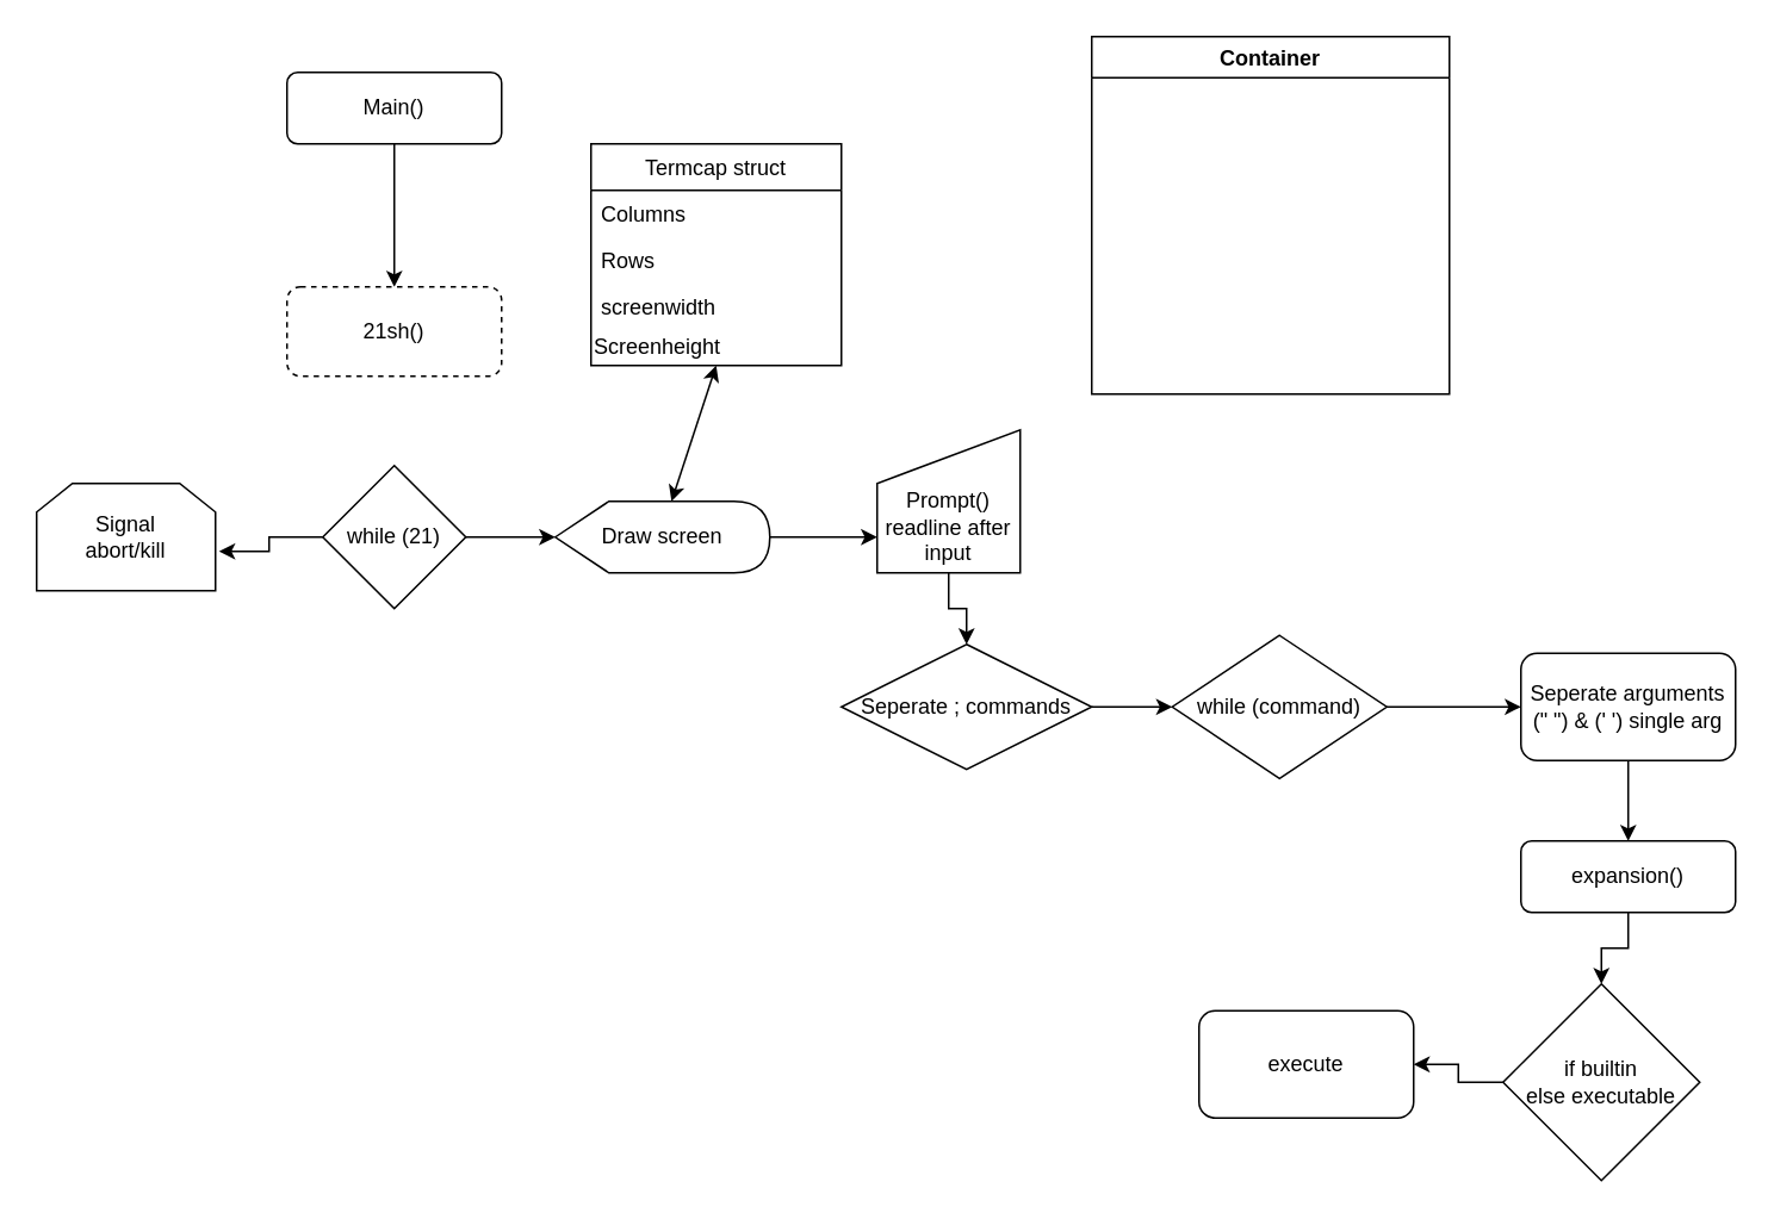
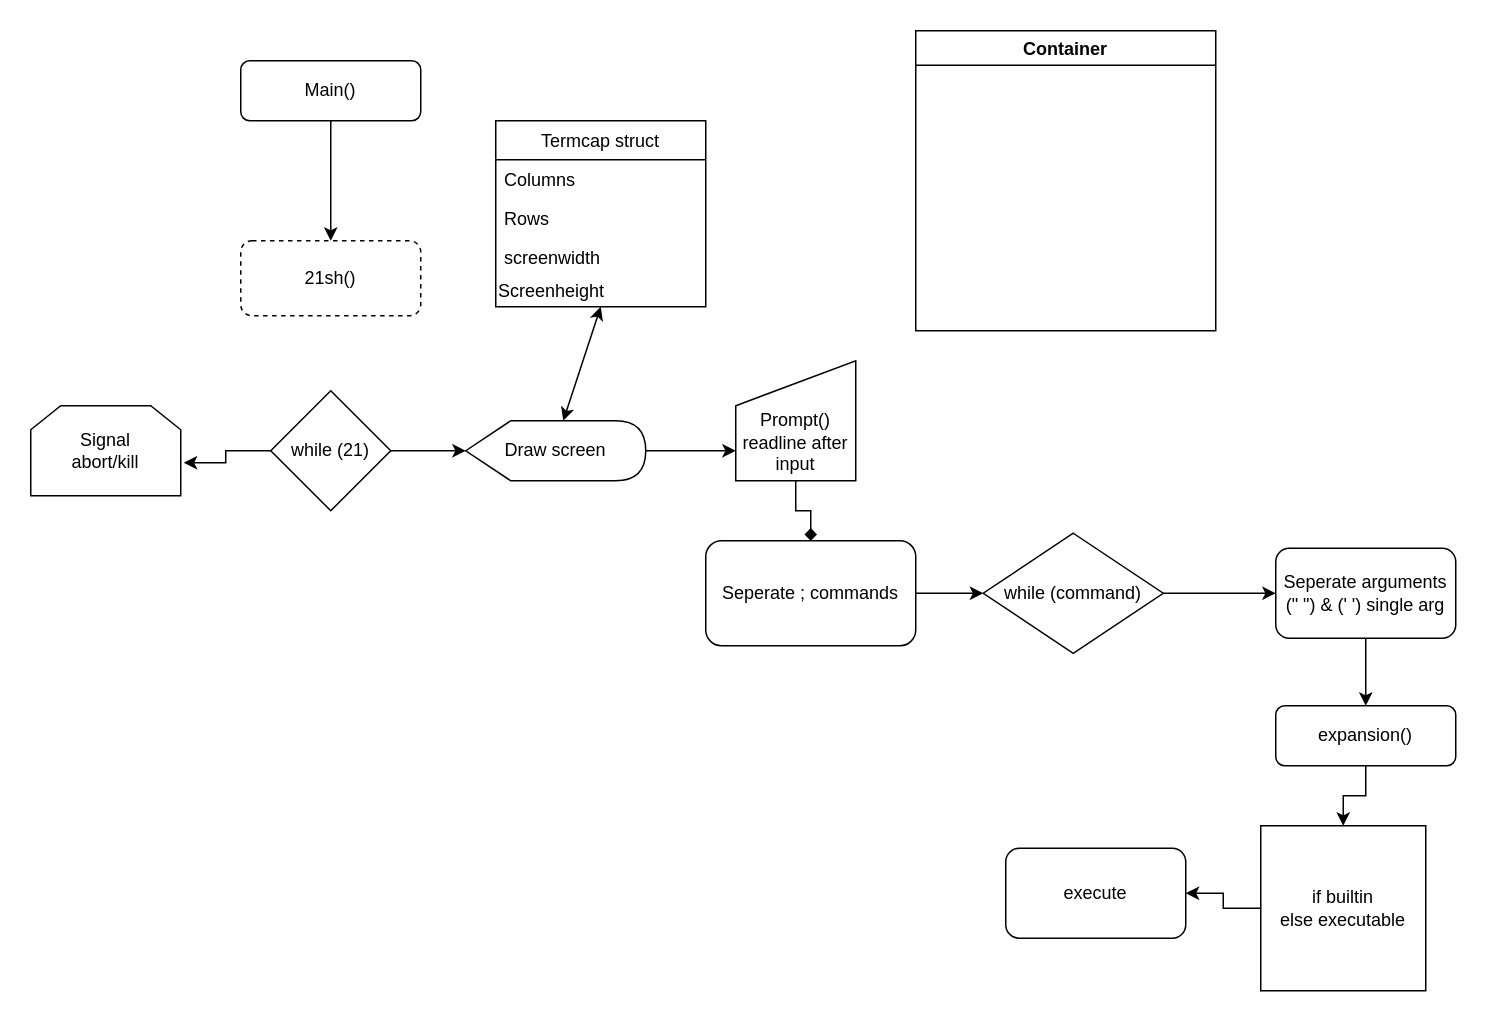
  <mxCell id="0" />
  <mxCell id="1" parent="0" />
  <mxCell id="2" style="edgeStyle=orthogonalEdgeStyle;rounded=0;orthogonalLoop=1;jettySize=auto;html=1;" edge="1" parent="1" source="3" target="4"><mxGeometry relative="1" as="geometry"><mxPoint x="220" y="130" as="targetPoint" /></mxGeometry></mxCell>
  <mxCell id="3" value="Main()" style="rounded=1;whiteSpace=wrap;html=1;" vertex="1" parent="1"><mxGeometry x="160" y="40" width="120" height="40" as="geometry" /></mxCell>
  <mxCell id="4" value="21sh()" style="rounded=1;whiteSpace=wrap;html=1;dashed=1;" vertex="1" parent="1"><mxGeometry x="160" y="160" width="120" height="50" as="geometry" /></mxCell>
  <mxCell id="5" style="edgeStyle=orthogonalEdgeStyle;rounded=0;orthogonalLoop=1;jettySize=auto;html=1;" edge="1" parent="1" source="7" target="9"><mxGeometry relative="1" as="geometry"><mxPoint x="320" y="300" as="targetPoint" /></mxGeometry></mxCell>
  <mxCell id="6" style="edgeStyle=orthogonalEdgeStyle;rounded=0;orthogonalLoop=1;jettySize=auto;html=1;entryX=1.02;entryY=0.633;entryDx=0;entryDy=0;entryPerimeter=0;" edge="1" parent="1" source="7" target="18"><mxGeometry relative="1" as="geometry" /></mxCell>
  <mxCell id="7" value="while (21)" style="rhombus;whiteSpace=wrap;html=1;" vertex="1" parent="1"><mxGeometry x="180" y="260" width="80" height="80" as="geometry" /></mxCell>
  <mxCell id="8" style="edgeStyle=orthogonalEdgeStyle;rounded=0;orthogonalLoop=1;jettySize=auto;html=1;" edge="1" parent="1" source="9"><mxGeometry relative="1" as="geometry"><mxPoint x="490" y="300" as="targetPoint" /></mxGeometry></mxCell>
  <mxCell id="9" value="Draw screen" style="shape=display;whiteSpace=wrap;html=1;" vertex="1" parent="1"><mxGeometry x="310" y="280" width="120" height="40" as="geometry" /></mxCell>
- <mxCell id="10" style="edgeStyle=orthogonalEdgeStyle;rounded=0;orthogonalLoop=1;jettySize=auto;html=1;" edge="1" parent="1" source="11" target="20"><mxGeometry relative="1" as="geometry"><mxPoint x="530" y="370" as="targetPoint" /></mxGeometry></mxCell>
+ <mxCell id="10" style="edgeStyle=orthogonalEdgeStyle;rounded=0;orthogonalLoop=1;jettySize=auto;html=1;endArrow=diamond;" edge="1" parent="1" source="11" target="20"><mxGeometry relative="1" as="geometry"><mxPoint x="530" y="370" as="targetPoint" /></mxGeometry></mxCell>
  <mxCell id="11" value="&lt;br&gt;&lt;br&gt;Prompt()&lt;br&gt;readline after input" style="shape=manualInput;whiteSpace=wrap;html=1;" vertex="1" parent="1"><mxGeometry x="490" y="240" width="80" height="80" as="geometry" /></mxCell>
  <mxCell id="12" value="Termcap struct" style="swimlane;fontStyle=0;childLayout=stackLayout;horizontal=1;startSize=26;fillColor=none;horizontalStack=0;resizeParent=1;resizeParentMax=0;resizeLast=0;collapsible=1;marginBottom=0;" vertex="1" parent="1"><mxGeometry x="330" y="80" width="140" height="124" as="geometry"><mxRectangle x="240" y="90" width="110" height="26" as="alternateBounds" /></mxGeometry></mxCell>
  <mxCell id="13" value="Columns" style="text;strokeColor=none;fillColor=none;align=left;verticalAlign=top;spacingLeft=4;spacingRight=4;overflow=hidden;rotatable=0;points=[[0,0.5],[1,0.5]];portConstraint=eastwest;" vertex="1" parent="12"><mxGeometry y="26" width="140" height="26" as="geometry" /></mxCell>
  <mxCell id="14" value="Rows" style="text;strokeColor=none;fillColor=none;align=left;verticalAlign=top;spacingLeft=4;spacingRight=4;overflow=hidden;rotatable=0;points=[[0,0.5],[1,0.5]];portConstraint=eastwest;" vertex="1" parent="12"><mxGeometry y="52" width="140" height="26" as="geometry" /></mxCell>
  <mxCell id="15" value="screenwidth&#10;" style="text;strokeColor=none;fillColor=none;align=left;verticalAlign=top;spacingLeft=4;spacingRight=4;overflow=hidden;rotatable=0;points=[[0,0.5],[1,0.5]];portConstraint=eastwest;" vertex="1" parent="12"><mxGeometry y="78" width="140" height="26" as="geometry" /></mxCell>
  <mxCell id="16" value="Screenheight" style="text;html=1;strokeColor=none;fillColor=none;align=left;verticalAlign=middle;whiteSpace=wrap;rounded=0;" vertex="1" parent="12"><mxGeometry y="104" width="140" height="20" as="geometry" /></mxCell>
  <mxCell id="17" value="" style="endArrow=classic;startArrow=classic;html=1;entryX=0.5;entryY=1;entryDx=0;entryDy=0;exitX=0;exitY=0;exitDx=65;exitDy=0;exitPerimeter=0;" edge="1" parent="1" source="9" target="16"><mxGeometry width="50" height="50" relative="1" as="geometry"><mxPoint x="150" y="530" as="sourcePoint" /><mxPoint x="200" y="480" as="targetPoint" /></mxGeometry></mxCell>
  <mxCell id="18" value="Signal&lt;br&gt;abort/kill" style="shape=loopLimit;whiteSpace=wrap;html=1;" vertex="1" parent="1"><mxGeometry x="20" y="270" width="100" height="60" as="geometry" /></mxCell>
  <mxCell id="19" style="edgeStyle=orthogonalEdgeStyle;rounded=0;orthogonalLoop=1;jettySize=auto;html=1;" edge="1" parent="1" source="20" target="22"><mxGeometry relative="1" as="geometry"><mxPoint x="650" y="395" as="targetPoint" /></mxGeometry></mxCell>
- <mxCell id="20" value="Seperate ; commands" style="rhombus;whiteSpace=wrap;html=1;" vertex="1" parent="1"><mxGeometry x="470" y="360" width="140" height="70" as="geometry" /></mxCell>
+ <mxCell id="20" value="Seperate ; commands" style="rounded=1;whiteSpace=wrap;html=1;" vertex="1" parent="1"><mxGeometry x="470" y="360" width="140" height="70" as="geometry" /></mxCell>
  <mxCell id="21" style="edgeStyle=orthogonalEdgeStyle;rounded=0;orthogonalLoop=1;jettySize=auto;html=1;" edge="1" parent="1" source="22"><mxGeometry relative="1" as="geometry"><mxPoint x="850" y="395" as="targetPoint" /></mxGeometry></mxCell>
  <mxCell id="22" value="while (command)" style="rhombus;whiteSpace=wrap;html=1;" vertex="1" parent="1"><mxGeometry x="655" y="355" width="120" height="80" as="geometry" /></mxCell>
  <mxCell id="23" style="edgeStyle=orthogonalEdgeStyle;rounded=0;orthogonalLoop=1;jettySize=auto;html=1;" edge="1" parent="1" source="24" target="27"><mxGeometry relative="1" as="geometry"><mxPoint x="910" y="480" as="targetPoint" /></mxGeometry></mxCell>
  <mxCell id="24" value="Seperate arguments&lt;br&gt;(&quot; &quot;) &amp;amp; (' ') single arg" style="rounded=1;whiteSpace=wrap;html=1;" vertex="1" parent="1"><mxGeometry x="850" y="365" width="120" height="60" as="geometry" /></mxCell>
  <mxCell id="25" value="Container" style="swimlane;" vertex="1" parent="1"><mxGeometry x="610" y="20" width="200" height="200" as="geometry" /></mxCell>
  <mxCell id="26" style="edgeStyle=orthogonalEdgeStyle;rounded=0;orthogonalLoop=1;jettySize=auto;html=1;" edge="1" parent="1" source="27" target="29"><mxGeometry relative="1" as="geometry"><mxPoint x="910" y="550" as="targetPoint" /></mxGeometry></mxCell>
  <mxCell id="27" value="expansion()" style="rounded=1;whiteSpace=wrap;html=1;" vertex="1" parent="1"><mxGeometry x="850" y="470" width="120" height="40" as="geometry" /></mxCell>
  <mxCell id="28" style="edgeStyle=orthogonalEdgeStyle;rounded=0;orthogonalLoop=1;jettySize=auto;html=1;" edge="1" parent="1" source="29" target="30"><mxGeometry relative="1" as="geometry"><mxPoint x="800" y="605" as="targetPoint" /></mxGeometry></mxCell>
- <mxCell id="29" value="if builtin&lt;br&gt;else executable" style="rhombus;whiteSpace=wrap;html=1;" vertex="1" parent="1"><mxGeometry x="840" y="550" width="110" height="110" as="geometry" /></mxCell>
+ <mxCell id="29" value="if builtin&lt;br&gt;else executable" style="whiteSpace=wrap;html=1;rounded=0;" vertex="1" parent="1"><mxGeometry x="840" y="550" width="110" height="110" as="geometry" /></mxCell>
  <mxCell id="30" value="execute" style="rounded=1;whiteSpace=wrap;html=1;" vertex="1" parent="1"><mxGeometry x="670" y="565" width="120" height="60" as="geometry" /></mxCell>
